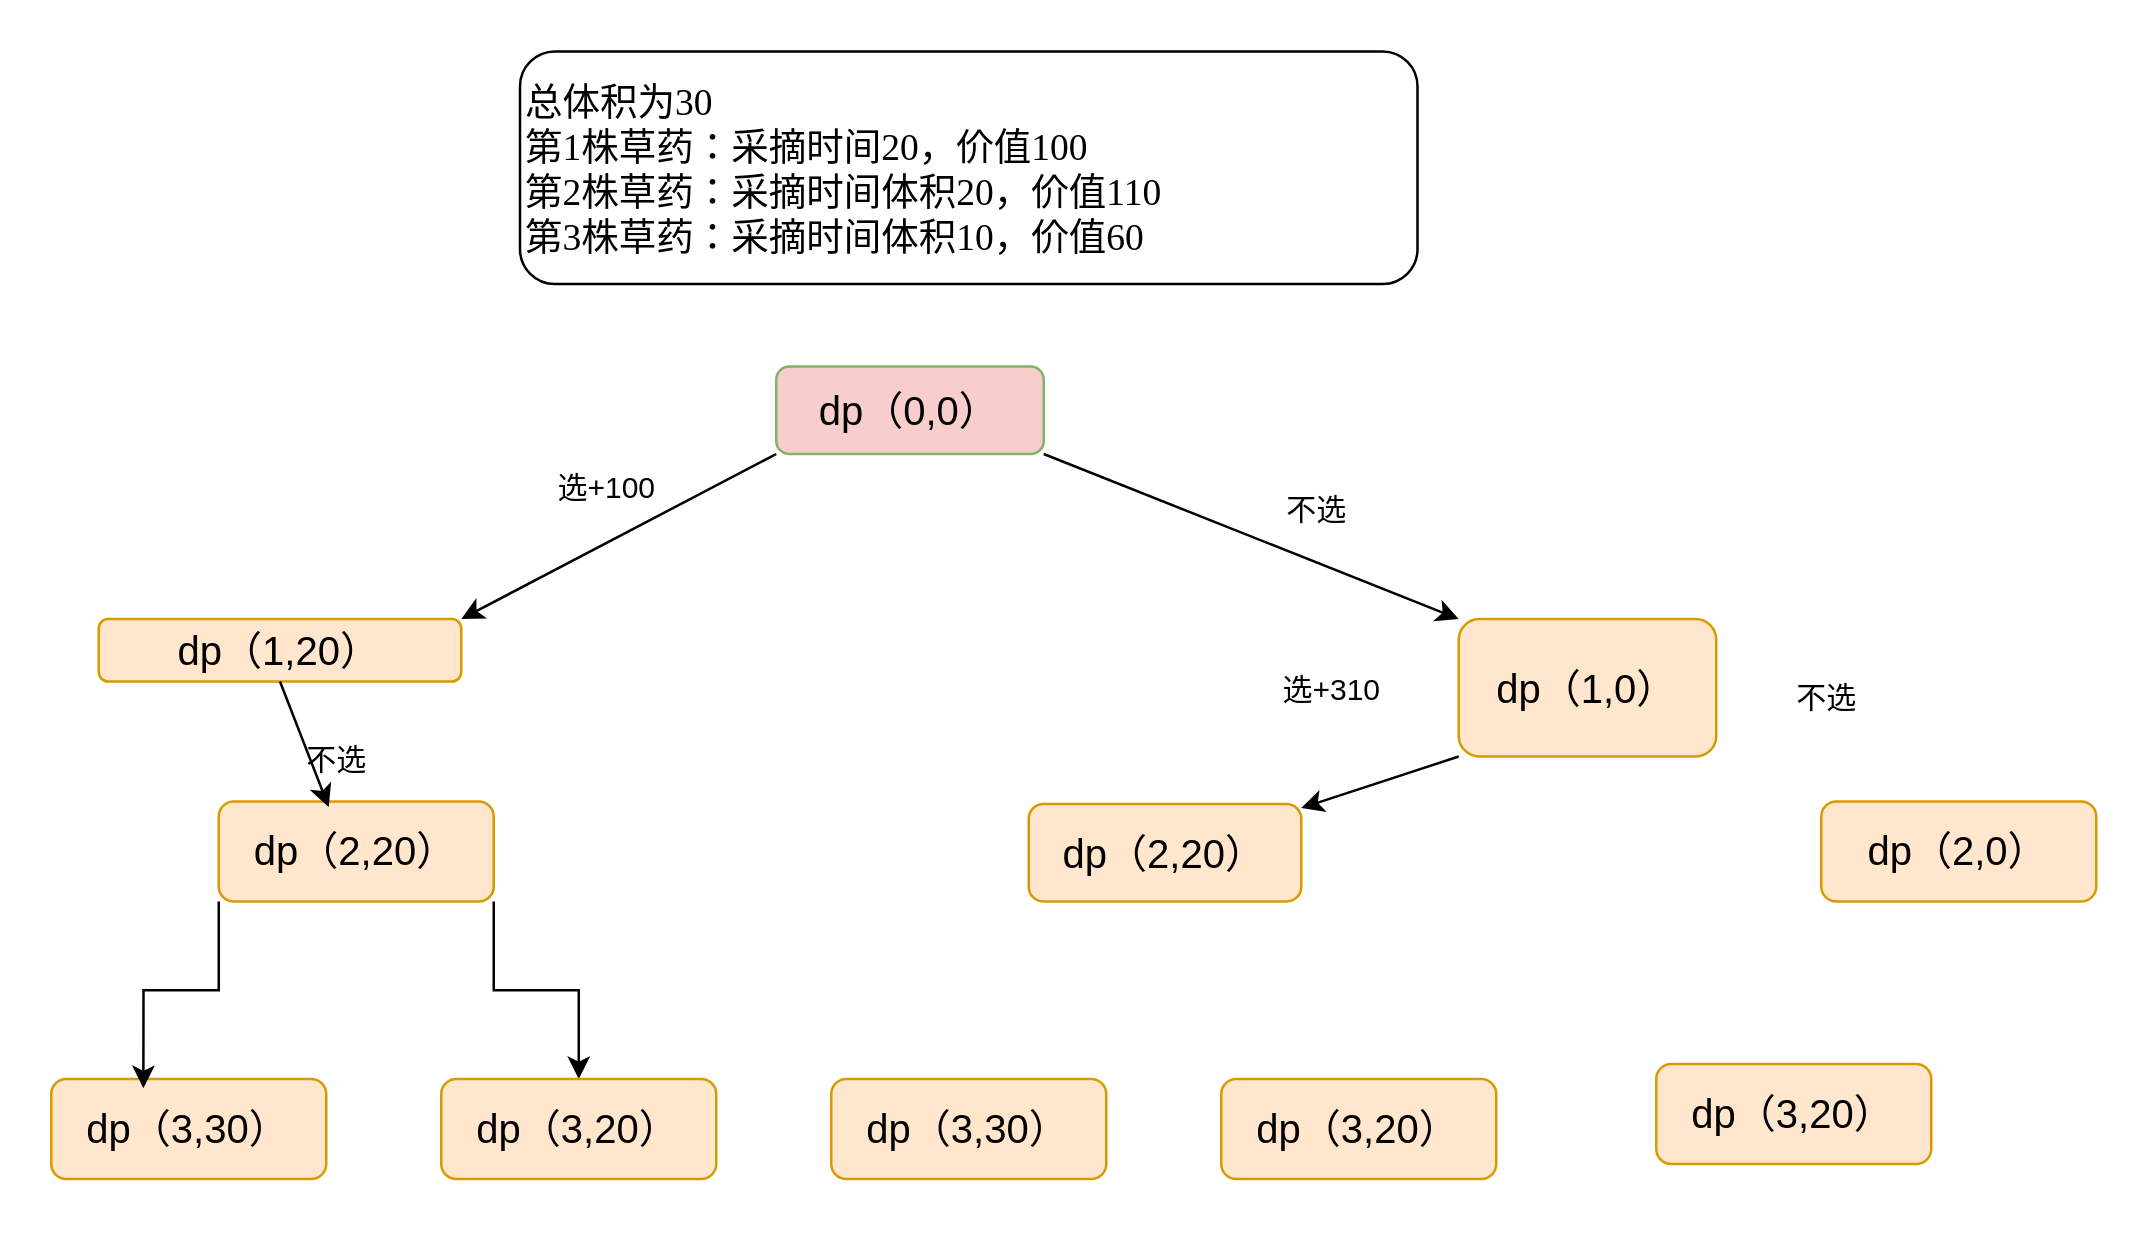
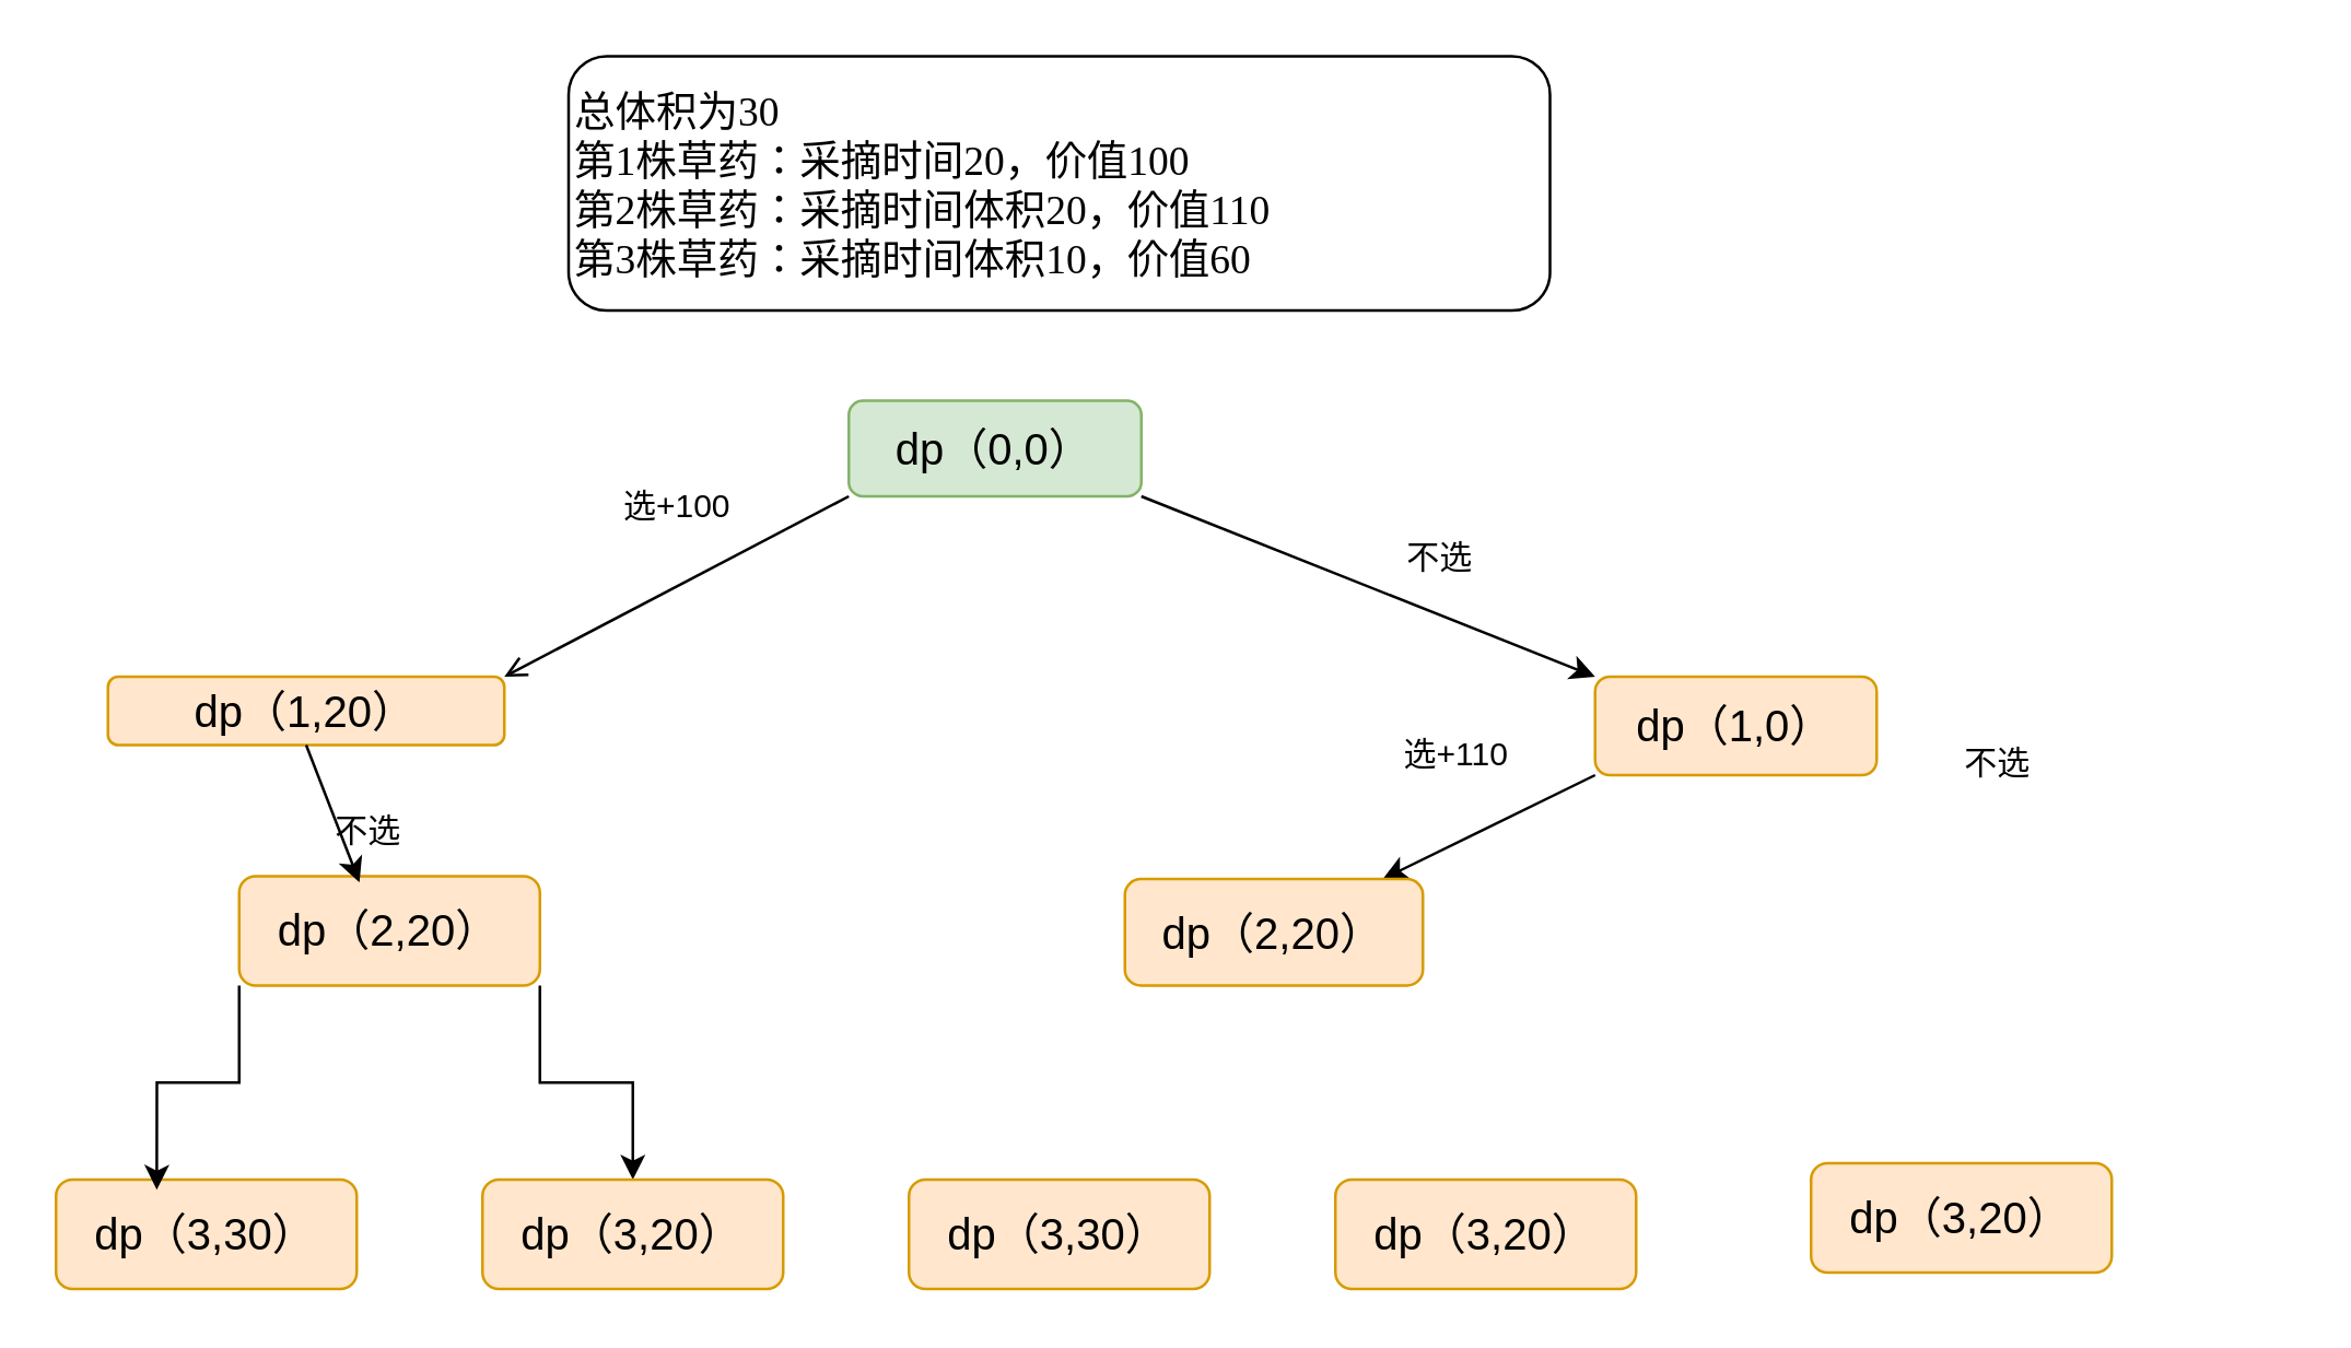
  <mxCell id="0" />
  <mxCell id="1" parent="0" />
- <mxCell id="2" style="rounded=0;orthogonalLoop=1;jettySize=auto;html=1;exitX=0;exitY=1;exitDx=0;exitDy=0;entryX=1;entryY=0;entryDx=0;entryDy=0;" edge="1" parent="1" source="4" target="5"><mxGeometry relative="1" as="geometry" /></mxCell>
+ <mxCell id="2" style="rounded=0;orthogonalLoop=1;jettySize=auto;html=1;exitX=0;exitY=1;exitDx=0;exitDy=0;entryX=1;entryY=0;entryDx=0;entryDy=0;endArrow=open;" edge="1" parent="1" source="4" target="5"><mxGeometry relative="1" as="geometry" /></mxCell>
  <mxCell id="3" style="rounded=0;orthogonalLoop=1;jettySize=auto;html=1;exitX=1;exitY=1;exitDx=0;exitDy=0;entryX=0;entryY=0;entryDx=0;entryDy=0;" edge="1" parent="1" source="4" target="7"><mxGeometry relative="1" as="geometry" /></mxCell>
- <mxCell id="4" value="&lt;font style=&quot;font-size: 16px;&quot;&gt;dp（0,0）&lt;/font&gt;" style="rounded=1;whiteSpace=wrap;html=1;fillColor=#f8cecc;strokeColor=#82b366;" vertex="1" parent="1"><mxGeometry x="310" y="146" width="107" height="35" as="geometry" /></mxCell>
+ <mxCell id="4" value="&lt;font style=&quot;font-size: 16px;&quot;&gt;dp（0,0）&lt;/font&gt;" style="rounded=1;whiteSpace=wrap;html=1;fillColor=#d5e8d4;strokeColor=#82b366;" vertex="1" parent="1"><mxGeometry x="310" y="146" width="107" height="35" as="geometry" /></mxCell>
  <mxCell id="5" value="&lt;font style=&quot;font-size: 16px;&quot;&gt;dp（1,20）&lt;/font&gt;" style="rounded=1;whiteSpace=wrap;html=1;fillColor=#ffe6cc;strokeColor=#d79b00;" vertex="1" parent="1"><mxGeometry x="39" y="247" width="145" height="25" as="geometry" /></mxCell>
  <mxCell id="6" style="rounded=0;orthogonalLoop=1;jettySize=auto;html=1;exitX=0;exitY=1;exitDx=0;exitDy=0;" edge="1" parent="1" source="7" target="13"><mxGeometry relative="1" as="geometry" /></mxCell>
- <mxCell id="7" value="&lt;font style=&quot;font-size: 16px;&quot;&gt;dp（1,0）&lt;/font&gt;" style="rounded=1;whiteSpace=wrap;html=1;fillColor=#ffe6cc;strokeColor=#d79b00;" vertex="1" parent="1"><mxGeometry x="583" y="247" width="103" height="55" as="geometry" /></mxCell>
+ <mxCell id="7" value="&lt;font style=&quot;font-size: 16px;&quot;&gt;dp（1,0）&lt;/font&gt;" style="rounded=1;whiteSpace=wrap;html=1;fillColor=#ffe6cc;strokeColor=#d79b00;" vertex="1" parent="1"><mxGeometry x="583" y="247" width="103" height="36" as="geometry" /></mxCell>
  <mxCell id="8" value="&lt;div&gt;&lt;font face=&quot;Times New Roman&quot;&gt;总体积为30&lt;/font&gt;&lt;/div&gt;&lt;font face=&quot;YaJ0R3QCzbP8KVSOE0K6&quot; style=&quot;font-size: 15px;&quot;&gt;第1株草药：采摘时间20，价值100&lt;br&gt;&lt;/font&gt;&lt;div style=&quot;font-size: 15px;&quot;&gt;&lt;font face=&quot;YaJ0R3QCzbP8KVSOE0K6&quot;&gt;&lt;span style=&quot;background-color: initial;&quot;&gt;第2株草药&lt;/span&gt;&lt;font style=&quot;font-size: 15px;&quot;&gt;：&lt;/font&gt;&lt;span style=&quot;background-color: initial;&quot;&gt;采摘时间&lt;/span&gt;&lt;span style=&quot;background-color: initial;&quot;&gt;体积20，价值110&lt;/span&gt;&lt;/font&gt;&lt;/div&gt;&lt;div style=&quot;font-size: 15px;&quot;&gt;&lt;font face=&quot;YaJ0R3QCzbP8KVSOE0K6&quot;&gt;&lt;span style=&quot;background-color: initial;&quot;&gt;第3株草药&lt;/span&gt;&lt;font style=&quot;font-size: 15px;&quot;&gt;：&lt;/font&gt;&lt;span style=&quot;background-color: initial;&quot;&gt;采摘时间&lt;/span&gt;&lt;span style=&quot;background-color: initial;&quot;&gt;体积10，价值60&lt;/span&gt;&lt;/font&gt;&lt;/div&gt;" style="rounded=1;whiteSpace=wrap;html=1;align=left;fontSize=15;" vertex="1" parent="1"><mxGeometry x="207.5" y="20" width="359" height="93" as="geometry" /></mxCell>
- <mxCell id="9" value="选+100" style="text;html=1;align=center;verticalAlign=middle;resizable=0;points=[];autosize=1;strokeColor=none;fillColor=none;" vertex="1" parent="1"><mxGeometry x="213" y="182" width="57" height="26" as="geometry" /></mxCell>
+ <mxCell id="9" value="选+100" style="text;html=1;align=center;verticalAlign=middle;resizable=0;points=[];autosize=1;strokeColor=none;fillColor=none;" vertex="1" parent="1"><mxGeometry x="218" y="172" width="57" height="26" as="geometry" /></mxCell>
  <mxCell id="10" value="不选" style="text;html=1;align=center;verticalAlign=middle;resizable=0;points=[];autosize=1;strokeColor=none;fillColor=none;" vertex="1" parent="1"><mxGeometry x="505" y="191" width="42" height="26" as="geometry" /></mxCell>
  <mxCell id="11" style="edgeStyle=orthogonalEdgeStyle;rounded=0;orthogonalLoop=1;jettySize=auto;html=1;exitX=1;exitY=1;exitDx=0;exitDy=0;" edge="1" parent="1" source="12" target="18"><mxGeometry relative="1" as="geometry" /></mxCell>
  <mxCell id="12" value="&lt;font style=&quot;font-size: 16px;&quot;&gt;dp（2,20）&lt;/font&gt;" style="rounded=1;whiteSpace=wrap;html=1;fillColor=#ffe6cc;strokeColor=#d79b00;" vertex="1" parent="1"><mxGeometry x="87" y="320" width="110" height="40" as="geometry" /></mxCell>
  <mxCell id="13" value="&lt;font style=&quot;font-size: 16px;&quot;&gt;dp（2,20）&lt;/font&gt;" style="rounded=1;whiteSpace=wrap;html=1;fillColor=#ffe6cc;strokeColor=#d79b00;" vertex="1" parent="1"><mxGeometry x="411" y="321" width="109" height="39" as="geometry" /></mxCell>
- <mxCell id="14" value="&lt;font style=&quot;font-size: 16px;&quot;&gt;dp（2,0）&lt;/font&gt;" style="rounded=1;whiteSpace=wrap;html=1;fillColor=#ffe6cc;strokeColor=#d79b00;" vertex="1" parent="1"><mxGeometry x="728" y="320" width="110" height="40" as="geometry" /></mxCell>
  <mxCell id="15" style="rounded=0;orthogonalLoop=1;jettySize=auto;html=1;exitX=0.5;exitY=1;exitDx=0;exitDy=0;entryX=0.4;entryY=0.056;entryDx=0;entryDy=0;entryPerimeter=0;" edge="1" parent="1" source="5" target="12"><mxGeometry relative="1" as="geometry" /></mxCell>
  <mxCell id="16" value="不选" style="text;html=1;align=center;verticalAlign=middle;resizable=0;points=[];autosize=1;strokeColor=none;fillColor=none;" vertex="1" parent="1"><mxGeometry x="113" y="291" width="42" height="26" as="geometry" /></mxCell>
  <mxCell id="17" value="&lt;font style=&quot;font-size: 16px;&quot;&gt;dp（3,30）&lt;/font&gt;" style="rounded=1;whiteSpace=wrap;html=1;fillColor=#ffe6cc;strokeColor=#d79b00;align=center;flipH=1;" vertex="1" parent="1"><mxGeometry x="20" y="431" width="110" height="40" as="geometry" /></mxCell>
  <mxCell id="18" value="&lt;font style=&quot;font-size: 16px;&quot;&gt;dp（3,20）&lt;/font&gt;" style="rounded=1;whiteSpace=wrap;html=1;fillColor=#ffe6cc;strokeColor=#d79b00;align=center;flipH=1;flipV=1;" vertex="1" parent="1"><mxGeometry x="176" y="431" width="110" height="40" as="geometry" /></mxCell>
  <mxCell id="19" value="&lt;font style=&quot;font-size: 16px;&quot;&gt;dp（3,30）&lt;/font&gt;" style="rounded=1;whiteSpace=wrap;html=1;fillColor=#ffe6cc;strokeColor=#d79b00;align=center;flipH=1;flipV=1;" vertex="1" parent="1"><mxGeometry x="332" y="431" width="110" height="40" as="geometry" /></mxCell>
  <mxCell id="20" value="&lt;font style=&quot;font-size: 16px;&quot;&gt;dp（3,20）&lt;/font&gt;" style="rounded=1;whiteSpace=wrap;html=1;fillColor=#ffe6cc;strokeColor=#d79b00;align=center;flipH=1;flipV=1;" vertex="1" parent="1"><mxGeometry x="488" y="431" width="110" height="40" as="geometry" /></mxCell>
  <mxCell id="21" value="&lt;font style=&quot;font-size: 16px;&quot;&gt;dp（3,20）&lt;/font&gt;" style="rounded=1;whiteSpace=wrap;html=1;fillColor=#ffe6cc;strokeColor=#d79b00;align=center;flipH=1;flipV=1;" vertex="1" parent="1"><mxGeometry x="662" y="425" width="110" height="40" as="geometry" /></mxCell>
- <mxCell id="22" value="选+310" style="text;html=1;align=center;verticalAlign=middle;resizable=0;points=[];autosize=1;strokeColor=none;fillColor=none;" vertex="1" parent="1"><mxGeometry x="504" y="263" width="56" height="26" as="geometry" /></mxCell>
+ <mxCell id="22" value="选+110" style="text;html=1;align=center;verticalAlign=middle;resizable=0;points=[];autosize=1;strokeColor=none;fillColor=none;" vertex="1" parent="1"><mxGeometry x="504" y="263" width="56" height="26" as="geometry" /></mxCell>
  <mxCell id="23" value="不选" style="text;html=1;align=center;verticalAlign=middle;resizable=0;points=[];autosize=1;strokeColor=none;fillColor=none;" vertex="1" parent="1"><mxGeometry x="709" y="266" width="42" height="26" as="geometry" /></mxCell>
  <mxCell id="24" style="edgeStyle=orthogonalEdgeStyle;rounded=0;orthogonalLoop=1;jettySize=auto;html=1;exitX=0;exitY=1;exitDx=0;exitDy=0;entryX=0.665;entryY=0.092;entryDx=0;entryDy=0;entryPerimeter=0;" edge="1" parent="1" source="12" target="17"><mxGeometry relative="1" as="geometry" /></mxCell>
